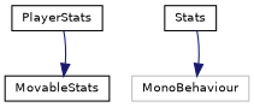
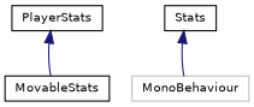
  digraph {
    node [color=black fontname=Helvetica fontsize=10 shape=record]
    edge [color=midnightblue dir=back fontname=Helvetica fontsize=10 labelfontname=Helvetica labelfontsize=10 style=solid]
    n1 [height=0.2 label=PlayerStats width=0.4]
    n2 [height=0.2 label=MovableStats width=0.4]
    n3 [height=0.2 label=Stats width=0.4]
    n4 [color=grey75 height=0.2 label=MonoBehaviour width=0.4]
-   n2 -> n1
-   n4 -> n3
+   n1 -> n2
+   n3 -> n4
  }
